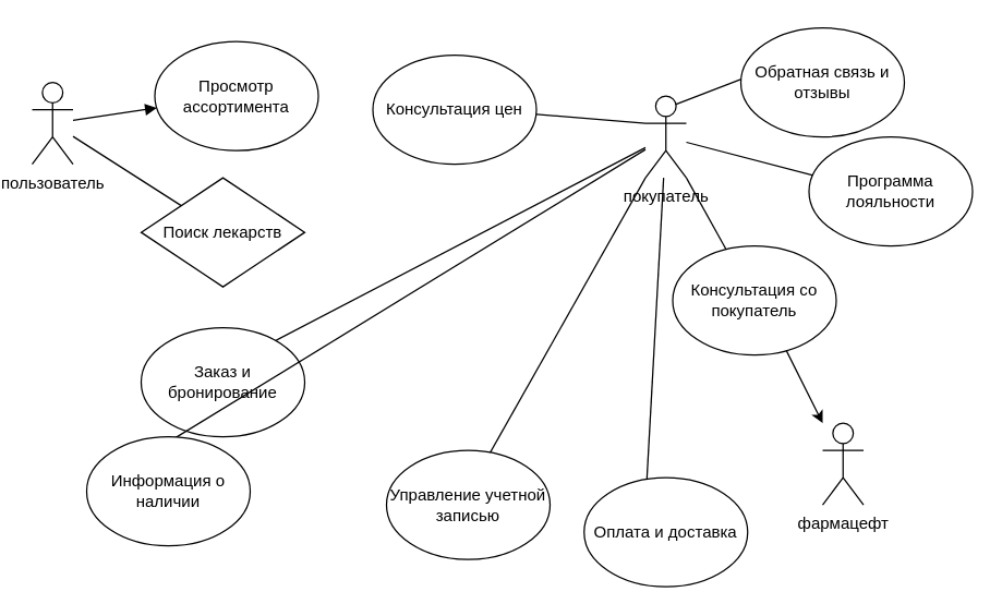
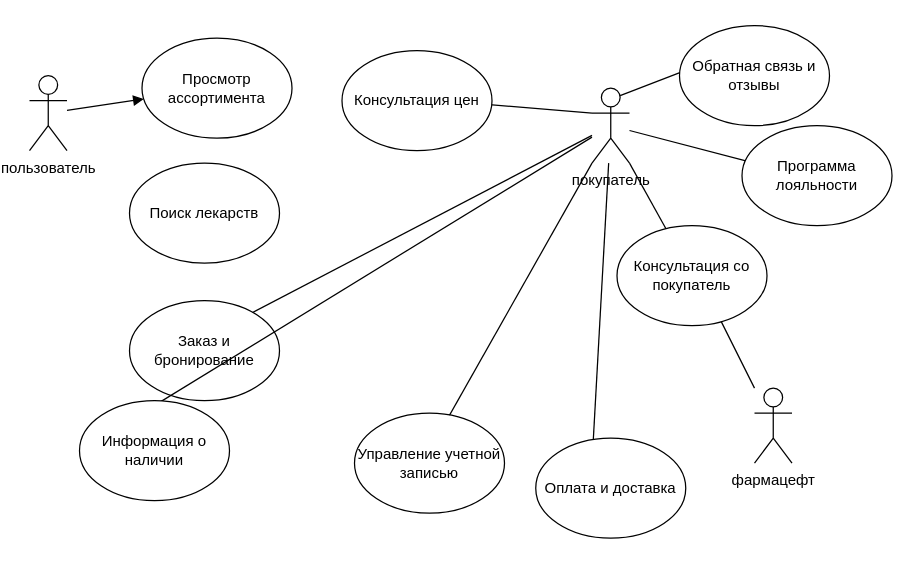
  <mxCell id="0" />
  <mxCell id="1" parent="0" />
  <mxCell id="2" value="пользователь&lt;br&gt;" style="shape=umlActor;verticalLabelPosition=bottom;verticalAlign=top;html=1;outlineConnect=0;rotation=0;" vertex="1" parent="1"><mxGeometry x="20" y="60" width="30" height="60" as="geometry" /></mxCell>
- <mxCell id="3" value="" style="endArrow=none;html=1;rounded=0;" edge="1" parent="1" source="2" target="4"><mxGeometry width="50" height="50" relative="1" as="geometry"><mxPoint x="300" y="340" as="sourcePoint" /><mxPoint x="230" y="340" as="targetPoint" /></mxGeometry></mxCell>
- <mxCell id="4" value="Поиск лекарств" style="rhombus;whiteSpace=wrap;html=1;" vertex="1" parent="1"><mxGeometry x="100" y="130" width="120" height="80" as="geometry" /></mxCell>
+ <mxCell id="4" value="Поиск лекарств" style="ellipse;whiteSpace=wrap;html=1;" vertex="1" parent="1"><mxGeometry x="100" y="130" width="120" height="80" as="geometry" /></mxCell>
  <mxCell id="5" value="" style="endArrow=block;html=1;rounded=0;" edge="1" parent="1" source="2" target="6"><mxGeometry width="50" height="50" relative="1" as="geometry"><mxPoint x="300" y="300" as="sourcePoint" /><mxPoint x="230" y="240" as="targetPoint" /></mxGeometry></mxCell>
  <mxCell id="6" value="Просмотр ассортимента" style="ellipse;whiteSpace=wrap;html=1;" vertex="1" parent="1"><mxGeometry x="110" y="30" width="120" height="80" as="geometry" /></mxCell>
  <mxCell id="7" value="покупатель" style="shape=umlActor;verticalLabelPosition=bottom;verticalAlign=top;html=1;outlineConnect=0;" vertex="1" parent="1"><mxGeometry x="470" y="70" width="30" height="60" as="geometry" /></mxCell>
  <mxCell id="8" value="" style="endArrow=none;html=1;rounded=0;" edge="1" parent="1" target="7"><mxGeometry width="50" height="50" relative="1" as="geometry"><mxPoint x="140" y="280" as="sourcePoint" /><mxPoint x="350" y="290" as="targetPoint" /></mxGeometry></mxCell>
  <mxCell id="9" value="Заказ и бронирование" style="ellipse;whiteSpace=wrap;html=1;" vertex="1" parent="1"><mxGeometry x="100" y="240" width="120" height="80" as="geometry" /></mxCell>
  <mxCell id="10" value="" style="endArrow=none;html=1;rounded=0;" edge="1" parent="1" target="7"><mxGeometry width="50" height="50" relative="1" as="geometry"><mxPoint x="110" y="330" as="sourcePoint" /><mxPoint x="350" y="290" as="targetPoint" /></mxGeometry></mxCell>
  <mxCell id="11" value="Информация о наличии" style="ellipse;whiteSpace=wrap;html=1;" vertex="1" parent="1"><mxGeometry x="60" y="320" width="120" height="80" as="geometry" /></mxCell>
  <mxCell id="12" value="" style="endArrow=none;html=1;rounded=0;entryX=0;entryY=0.333;entryDx=0;entryDy=0;entryPerimeter=0;" edge="1" parent="1" target="7"><mxGeometry width="50" height="50" relative="1" as="geometry"><mxPoint x="350" y="80" as="sourcePoint" /><mxPoint x="350" y="290" as="targetPoint" /></mxGeometry></mxCell>
  <mxCell id="13" value="Консультация цен" style="ellipse;whiteSpace=wrap;html=1;" vertex="1" parent="1"><mxGeometry x="270" y="40" width="120" height="80" as="geometry" /></mxCell>
  <mxCell id="14" value="" style="endArrow=none;html=1;rounded=0;entryX=0.75;entryY=0.1;entryDx=0;entryDy=0;entryPerimeter=0;" edge="1" parent="1" target="7"><mxGeometry width="50" height="50" relative="1" as="geometry"><mxPoint x="560" y="50" as="sourcePoint" /><mxPoint x="350" y="290" as="targetPoint" /></mxGeometry></mxCell>
  <mxCell id="15" value="Обратная связь и отзывы" style="ellipse;whiteSpace=wrap;html=1;" vertex="1" parent="1"><mxGeometry x="540" y="20" width="120" height="80" as="geometry" /></mxCell>
  <mxCell id="16" value="фармацефт" style="shape=umlActor;verticalLabelPosition=bottom;verticalAlign=top;html=1;outlineConnect=0;" vertex="1" parent="1"><mxGeometry x="600" y="310" width="30" height="60" as="geometry" /></mxCell>
- <mxCell id="17" value="" style="endArrow=classic;html=1;rounded=0;" edge="1" parent="1" source="19" target="16"><mxGeometry width="50" height="50" relative="1" as="geometry"><mxPoint x="300" y="340" as="sourcePoint" /><mxPoint x="350" y="290" as="targetPoint" /><Array as="points"><mxPoint x="570" y="250" /></Array></mxGeometry></mxCell>
+ <mxCell id="17" value="" style="endArrow=none;html=1;rounded=0;" edge="1" parent="1" source="19" target="16"><mxGeometry width="50" height="50" relative="1" as="geometry"><mxPoint x="300" y="340" as="sourcePoint" /><mxPoint x="350" y="290" as="targetPoint" /><Array as="points"><mxPoint x="570" y="250" /></Array></mxGeometry></mxCell>
  <mxCell id="18" value="" style="endArrow=none;html=1;rounded=0;exitX=1;exitY=1;exitDx=0;exitDy=0;exitPerimeter=0;" edge="1" parent="1" source="7" target="19"><mxGeometry width="50" height="50" relative="1" as="geometry"><mxPoint x="500" y="130" as="sourcePoint" /><mxPoint x="600" y="313" as="targetPoint" /></mxGeometry></mxCell>
  <mxCell id="19" value="Консультация со покупатель" style="ellipse;whiteSpace=wrap;html=1;" vertex="1" parent="1"><mxGeometry x="490" y="180" width="120" height="80" as="geometry" /></mxCell>
  <mxCell id="20" value="" style="endArrow=none;html=1;rounded=0;entryX=0;entryY=1;entryDx=0;entryDy=0;entryPerimeter=0;" edge="1" parent="1" target="7"><mxGeometry width="50" height="50" relative="1" as="geometry"><mxPoint x="340" y="360" as="sourcePoint" /><mxPoint x="350" y="290" as="targetPoint" /></mxGeometry></mxCell>
  <mxCell id="21" value="Управление учетной записью" style="ellipse;whiteSpace=wrap;html=1;" vertex="1" parent="1"><mxGeometry x="280" y="330" width="120" height="80" as="geometry" /></mxCell>
  <mxCell id="22" value="" style="endArrow=none;html=1;rounded=0;" edge="1" parent="1" target="7"><mxGeometry width="50" height="50" relative="1" as="geometry"><mxPoint x="600" y="130" as="sourcePoint" /><mxPoint x="350" y="290" as="targetPoint" /></mxGeometry></mxCell>
  <mxCell id="23" value="Программа лояльности" style="ellipse;whiteSpace=wrap;html=1;" vertex="1" parent="1"><mxGeometry x="590" y="100" width="120" height="80" as="geometry" /></mxCell>
  <mxCell id="24" value="" style="endArrow=none;html=1;rounded=0;" edge="1" parent="1" target="7"><mxGeometry width="50" height="50" relative="1" as="geometry"><mxPoint x="470" y="370" as="sourcePoint" /><mxPoint x="350" y="290" as="targetPoint" /></mxGeometry></mxCell>
  <mxCell id="25" value="Оплата и доставка" style="ellipse;whiteSpace=wrap;html=1;" vertex="1" parent="1"><mxGeometry x="425" y="350" width="120" height="80" as="geometry" /></mxCell>
